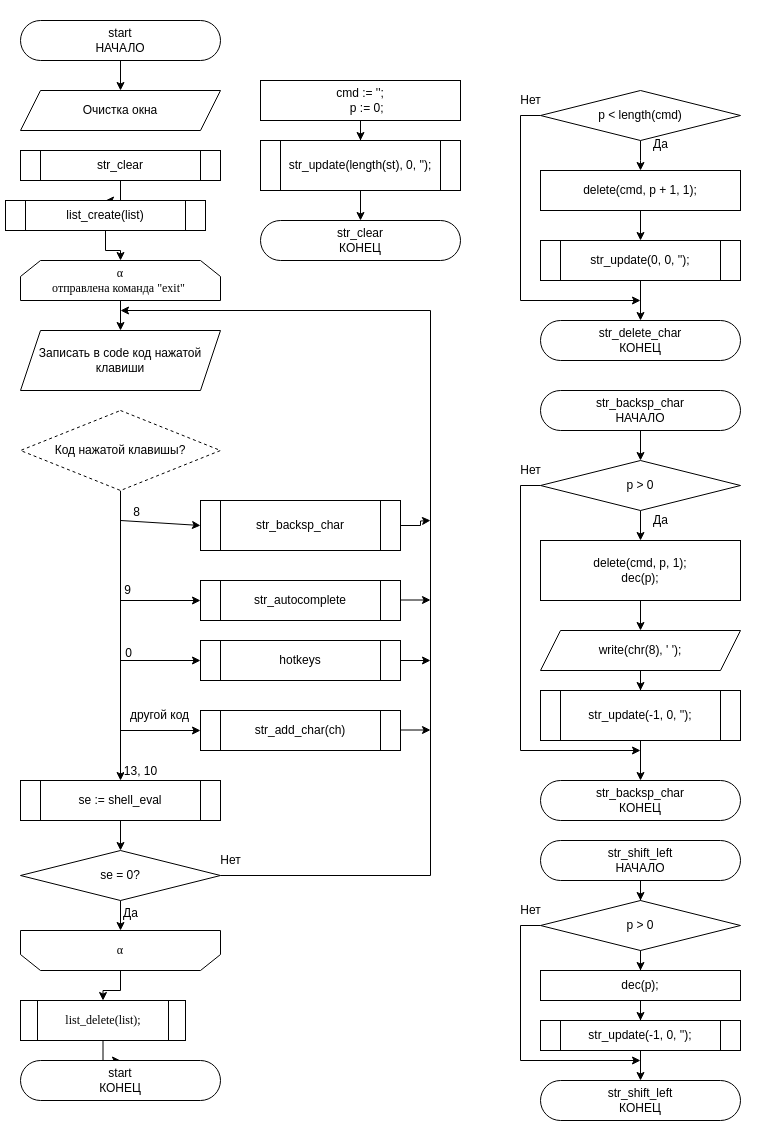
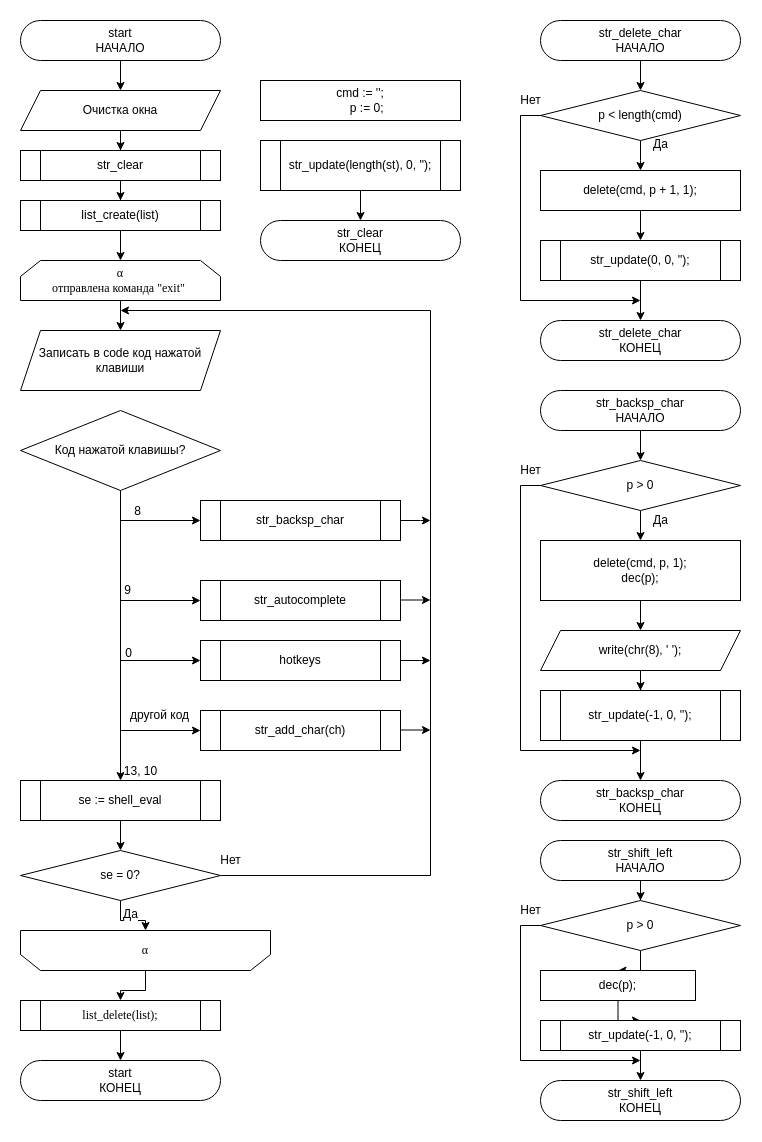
  <mxCell id="0" />
  <mxCell id="1" parent="0" />
  <mxCell id="2" value="" style="edgeStyle=orthogonalEdgeStyle;rounded=0;orthogonalLoop=1;jettySize=auto;html=1;strokeWidth=1;fontSize=12;" edge="1" parent="1" source="3" target="5"><mxGeometry relative="1" as="geometry" /></mxCell>
  <mxCell id="3" value="start&lt;br style=&quot;font-size: 12px;&quot;&gt;НАЧАЛО" style="rounded=1;whiteSpace=wrap;html=1;arcSize=50;strokeWidth=1;fontSize=12;" vertex="1" parent="1"><mxGeometry x="20" y="20" width="200" height="40" as="geometry" /></mxCell>
+ <mxCell id="4" value="" style="edgeStyle=orthogonalEdgeStyle;rounded=0;orthogonalLoop=1;jettySize=auto;html=1;strokeWidth=1;fontSize=12;" edge="1" parent="1" source="5" target="7"><mxGeometry relative="1" as="geometry" /></mxCell>
  <mxCell id="5" value="Очистка окна" style="shape=parallelogram;perimeter=parallelogramPerimeter;whiteSpace=wrap;html=1;fixedSize=1;strokeWidth=1;fontSize=12;" vertex="1" parent="1"><mxGeometry x="20" y="90" width="200" height="40" as="geometry" /></mxCell>
  <mxCell id="6" value="" style="edgeStyle=orthogonalEdgeStyle;rounded=0;orthogonalLoop=1;jettySize=auto;html=1;strokeWidth=1;fontSize=12;" edge="1" parent="1" source="7" target="9"><mxGeometry relative="1" as="geometry" /></mxCell>
  <mxCell id="7" value="str_clear" style="shape=process;whiteSpace=wrap;html=1;backgroundOutline=1;strokeWidth=1;fontSize=12;" vertex="1" parent="1"><mxGeometry x="20" y="150" width="200" height="30" as="geometry" /></mxCell>
  <mxCell id="8" value="" style="edgeStyle=orthogonalEdgeStyle;rounded=0;orthogonalLoop=1;jettySize=auto;html=1;strokeWidth=1;fontSize=12;" edge="1" parent="1" source="9" target="11"><mxGeometry relative="1" as="geometry" /></mxCell>
- <mxCell id="9" value="list_create(list)" style="shape=process;whiteSpace=wrap;html=1;backgroundOutline=1;strokeWidth=1;fontSize=12;" vertex="1" parent="1"><mxGeometry x="5" y="200" width="200" height="30" as="geometry" /></mxCell>
+ <mxCell id="9" value="list_create(list)" style="shape=process;whiteSpace=wrap;html=1;backgroundOutline=1;strokeWidth=1;fontSize=12;" vertex="1" parent="1"><mxGeometry x="20" y="200" width="200" height="30" as="geometry" /></mxCell>
  <mxCell id="10" value="" style="edgeStyle=orthogonalEdgeStyle;rounded=0;orthogonalLoop=1;jettySize=auto;html=1;strokeWidth=1;fontSize=12;" edge="1" parent="1" source="11" target="21"><mxGeometry relative="1" as="geometry" /></mxCell>
  <mxCell id="11" value="α&lt;br style=&quot;font-size: 12px;&quot;&gt;отправлена команда &quot;exit&quot;&amp;nbsp;" style="shape=loopLimit;whiteSpace=wrap;html=1;rounded=0;shadow=0;strokeWidth=1;fillColor=#ffffff;fontFamily=Times New Roman;fontSize=12;" vertex="1" parent="1"><mxGeometry x="20" y="260" width="200" height="40" as="geometry" /></mxCell>
  <mxCell id="12" value="13, 10" style="edgeStyle=orthogonalEdgeStyle;rounded=0;orthogonalLoop=1;jettySize=auto;html=1;strokeWidth=1;entryX=0.5;entryY=0;entryDx=0;entryDy=0;fontSize=12;" edge="1" parent="1" source="13" target="15"><mxGeometry x="0.941" y="20" relative="1" as="geometry"><mxPoint x="120" y="490" as="targetPoint" /><mxPoint as="offset" /></mxGeometry></mxCell>
- <mxCell id="13" value="Код нажатой клавишы?" style="rhombus;whiteSpace=wrap;html=1;strokeWidth=1;fontSize=12;dashed=1;" vertex="1" parent="1"><mxGeometry x="20" y="410" width="200" height="80" as="geometry" /></mxCell>
+ <mxCell id="13" value="Код нажатой клавишы?" style="rhombus;whiteSpace=wrap;html=1;strokeWidth=1;fontSize=12;" vertex="1" parent="1"><mxGeometry x="20" y="410" width="200" height="80" as="geometry" /></mxCell>
  <mxCell id="14" value="" style="edgeStyle=orthogonalEdgeStyle;rounded=0;orthogonalLoop=1;jettySize=auto;html=1;strokeWidth=1;fontSize=12;" edge="1" parent="1" source="15" target="18"><mxGeometry relative="1" as="geometry" /></mxCell>
  <mxCell id="15" value="se :=&amp;nbsp;shell_eval" style="shape=process;whiteSpace=wrap;html=1;backgroundOutline=1;strokeWidth=1;fontSize=12;" vertex="1" parent="1"><mxGeometry x="20" y="780" width="200" height="40" as="geometry" /></mxCell>
  <mxCell id="16" value="Да" style="edgeStyle=orthogonalEdgeStyle;rounded=0;orthogonalLoop=1;jettySize=auto;html=1;strokeWidth=1;fontSize=12;" edge="1" parent="1" source="18" target="20"><mxGeometry x="-0.5" y="10" relative="1" as="geometry"><mxPoint as="offset" /></mxGeometry></mxCell>
  <mxCell id="17" value="Нет" style="edgeStyle=orthogonalEdgeStyle;rounded=0;orthogonalLoop=1;jettySize=auto;html=1;strokeWidth=1;fontSize=12;exitX=1;exitY=0.5;exitDx=0;exitDy=0;" edge="1" parent="1" source="18"><mxGeometry x="-0.982" y="15" relative="1" as="geometry"><mxPoint x="120" y="310" as="targetPoint" /><Array as="points"><mxPoint x="430" y="875" /><mxPoint x="430" y="310" /></Array><mxPoint as="offset" /></mxGeometry></mxCell>
  <mxCell id="18" value="se = 0?" style="rhombus;whiteSpace=wrap;html=1;strokeWidth=1;fontSize=12;" vertex="1" parent="1"><mxGeometry x="20" y="850" width="200" height="50" as="geometry" /></mxCell>
  <mxCell id="19" value="" style="edgeStyle=orthogonalEdgeStyle;rounded=0;orthogonalLoop=1;jettySize=auto;html=1;strokeWidth=1;fontSize=12;" edge="1" parent="1" source="20" target="39"><mxGeometry relative="1" as="geometry" /></mxCell>
- <mxCell id="20" value="α" style="shape=loopLimit;whiteSpace=wrap;html=1;rounded=0;shadow=0;strokeWidth=1;fillColor=#ffffff;fontFamily=Times New Roman;fontSize=12;direction=west;" vertex="1" parent="1"><mxGeometry x="20" y="930" width="200" height="40" as="geometry" /></mxCell>
+ <mxCell id="20" value="α" style="shape=loopLimit;whiteSpace=wrap;html=1;rounded=0;shadow=0;strokeWidth=1;fillColor=#ffffff;fontFamily=Times New Roman;fontSize=12;direction=west;" vertex="1" parent="1"><mxGeometry x="20" y="930" width="250" height="40" as="geometry" /></mxCell>
  <mxCell id="21" value="Записать в&amp;nbsp;code код нажатой клавиши" style="shape=parallelogram;perimeter=parallelogramPerimeter;whiteSpace=wrap;html=1;fixedSize=1;strokeWidth=1;fontSize=12;" vertex="1" parent="1"><mxGeometry x="20" y="330" width="200" height="60" as="geometry" /></mxCell>
  <mxCell id="22" value="" style="edgeStyle=orthogonalEdgeStyle;rounded=0;orthogonalLoop=1;jettySize=auto;html=1;strokeWidth=1;fontSize=12;" edge="1" parent="1" source="23"><mxGeometry relative="1" as="geometry"><mxPoint x="430" y="520" as="targetPoint" /></mxGeometry></mxCell>
- <mxCell id="23" value="str_backsp_char" style="shape=process;whiteSpace=wrap;html=1;backgroundOutline=1;strokeWidth=1;fontSize=12;" vertex="1" parent="1"><mxGeometry x="200" y="500" width="200" height="50" as="geometry" /></mxCell>
+ <mxCell id="23" value="str_backsp_char" style="shape=process;whiteSpace=wrap;html=1;backgroundOutline=1;strokeWidth=1;fontSize=12;" vertex="1" parent="1"><mxGeometry x="200" y="500" width="200" height="40" as="geometry" /></mxCell>
  <mxCell id="24" value="" style="endArrow=classic;html=1;strokeWidth=1;fontSize=12;entryX=0;entryY=0.5;entryDx=0;entryDy=0;" edge="1" parent="1" target="23"><mxGeometry width="50" height="50" relative="1" as="geometry"><mxPoint x="120" y="520" as="sourcePoint" /><mxPoint x="180" y="520" as="targetPoint" /></mxGeometry></mxCell>
  <mxCell id="25" value="8" style="edgeLabel;html=1;align=center;verticalAlign=middle;resizable=0;points=[];fontSize=12;" vertex="1" connectable="0" parent="24"><mxGeometry x="-0.367" relative="1" as="geometry"><mxPoint x="-9" y="-10" as="offset" /></mxGeometry></mxCell>
  <mxCell id="26" value="str_autocomplete" style="shape=process;whiteSpace=wrap;html=1;backgroundOutline=1;strokeWidth=1;fontSize=12;" vertex="1" parent="1"><mxGeometry x="200" y="580" width="200" height="40" as="geometry" /></mxCell>
  <mxCell id="27" value="9" style="edgeLabel;html=1;align=center;verticalAlign=middle;resizable=0;points=[];fontSize=12;" vertex="1" connectable="0" parent="1"><mxGeometry x="130" y="590" as="geometry"><mxPoint x="-4" y="-1" as="offset" /></mxGeometry></mxCell>
  <mxCell id="28" value="" style="endArrow=classic;html=1;strokeWidth=1;fontSize=12;entryX=0;entryY=0.5;entryDx=0;entryDy=0;" edge="1" parent="1" target="26"><mxGeometry width="50" height="50" relative="1" as="geometry"><mxPoint x="120" y="600" as="sourcePoint" /><mxPoint x="190" y="530" as="targetPoint" /></mxGeometry></mxCell>
  <mxCell id="29" value="hotkeys" style="shape=process;whiteSpace=wrap;html=1;backgroundOutline=1;strokeWidth=1;fontSize=12;" vertex="1" parent="1"><mxGeometry x="200" y="640" width="200" height="40" as="geometry" /></mxCell>
  <mxCell id="30" value="0" style="edgeLabel;html=1;align=center;verticalAlign=middle;resizable=0;points=[];fontSize=12;" vertex="1" connectable="0" parent="1"><mxGeometry x="130" y="650" as="geometry"><mxPoint x="-3" y="2" as="offset" /></mxGeometry></mxCell>
  <mxCell id="31" value="" style="endArrow=classic;html=1;strokeWidth=1;fontSize=12;entryX=0;entryY=0.5;entryDx=0;entryDy=0;" edge="1" parent="1" target="29"><mxGeometry width="50" height="50" relative="1" as="geometry"><mxPoint x="120" y="660" as="sourcePoint" /><mxPoint x="180" y="710" as="targetPoint" /></mxGeometry></mxCell>
  <mxCell id="32" value="str_add_char(ch)" style="shape=process;whiteSpace=wrap;html=1;backgroundOutline=1;strokeWidth=1;fontSize=12;" vertex="1" parent="1"><mxGeometry x="200" y="710" width="200" height="40" as="geometry" /></mxCell>
  <mxCell id="33" value="другой код" style="edgeLabel;html=1;align=center;verticalAlign=middle;resizable=0;points=[];fontSize=12;" vertex="1" connectable="0" parent="1"><mxGeometry x="160" y="710" as="geometry"><mxPoint x="-2" y="4" as="offset" /></mxGeometry></mxCell>
  <mxCell id="34" value="" style="endArrow=classic;html=1;strokeWidth=1;fontSize=12;entryX=0;entryY=0.5;entryDx=0;entryDy=0;" edge="1" parent="1" target="32"><mxGeometry width="50" height="50" relative="1" as="geometry"><mxPoint x="120" y="730" as="sourcePoint" /><mxPoint x="180" y="780" as="targetPoint" /></mxGeometry></mxCell>
  <mxCell id="35" value="" style="edgeStyle=orthogonalEdgeStyle;rounded=0;orthogonalLoop=1;jettySize=auto;html=1;strokeWidth=1;fontSize=12;" edge="1" parent="1"><mxGeometry relative="1" as="geometry"><mxPoint x="400" y="599.5" as="sourcePoint" /><mxPoint x="430" y="599.5" as="targetPoint" /></mxGeometry></mxCell>
  <mxCell id="36" value="" style="edgeStyle=orthogonalEdgeStyle;rounded=0;orthogonalLoop=1;jettySize=auto;html=1;strokeWidth=1;fontSize=12;" edge="1" parent="1"><mxGeometry relative="1" as="geometry"><mxPoint x="400" y="660" as="sourcePoint" /><mxPoint x="430" y="660" as="targetPoint" /></mxGeometry></mxCell>
  <mxCell id="37" value="" style="edgeStyle=orthogonalEdgeStyle;rounded=0;orthogonalLoop=1;jettySize=auto;html=1;strokeWidth=1;fontSize=12;" edge="1" parent="1"><mxGeometry relative="1" as="geometry"><mxPoint x="400" y="729.5" as="sourcePoint" /><mxPoint x="430" y="729.5" as="targetPoint" /></mxGeometry></mxCell>
  <mxCell id="38" value="" style="edgeStyle=orthogonalEdgeStyle;rounded=0;orthogonalLoop=1;jettySize=auto;html=1;strokeWidth=1;fontSize=12;" edge="1" parent="1" source="39" target="40"><mxGeometry relative="1" as="geometry" /></mxCell>
- <mxCell id="39" value="list_delete(list);" style="shape=process;whiteSpace=wrap;html=1;backgroundOutline=1;rounded=0;shadow=0;fontFamily=Times New Roman;strokeWidth=1;" vertex="1" parent="1"><mxGeometry x="20" y="1000" width="165" height="40" as="geometry" /></mxCell>
+ <mxCell id="39" value="list_delete(list);" style="shape=process;whiteSpace=wrap;html=1;backgroundOutline=1;rounded=0;shadow=0;fontFamily=Times New Roman;strokeWidth=1;" vertex="1" parent="1"><mxGeometry x="20" y="1000" width="200" height="30" as="geometry" /></mxCell>
  <mxCell id="40" value="start&lt;br style=&quot;font-size: 12px&quot;&gt;КОНЕЦ" style="rounded=1;whiteSpace=wrap;html=1;arcSize=50;strokeWidth=1;fontSize=12;" vertex="1" parent="1"><mxGeometry x="20" y="1060" width="200" height="40" as="geometry" /></mxCell>
- <mxCell id="41" value="" style="edgeStyle=orthogonalEdgeStyle;rounded=0;orthogonalLoop=1;jettySize=auto;html=1;strokeWidth=1;fontSize=12;" edge="1" parent="1" source="42" target="44"><mxGeometry relative="1" as="geometry" /></mxCell>
  <mxCell id="42" value="&lt;div&gt;cmd := '';&lt;/div&gt;&lt;div&gt;&amp;nbsp; &amp;nbsp; p := 0;&lt;/div&gt;" style="rounded=0;whiteSpace=wrap;html=1;strokeWidth=1;fontSize=12;" vertex="1" parent="1"><mxGeometry x="260" y="80" width="200" height="40" as="geometry" /></mxCell>
  <mxCell id="43" value="" style="edgeStyle=orthogonalEdgeStyle;rounded=0;orthogonalLoop=1;jettySize=auto;html=1;strokeWidth=1;fontSize=12;" edge="1" parent="1" source="44" target="45"><mxGeometry relative="1" as="geometry" /></mxCell>
  <mxCell id="44" value="str_update(length(st), 0, '');" style="shape=process;whiteSpace=wrap;html=1;backgroundOutline=1;rounded=0;strokeWidth=1;" vertex="1" parent="1"><mxGeometry x="260" y="140" width="200" height="50" as="geometry" /></mxCell>
  <mxCell id="45" value="str_clear&lt;br style=&quot;font-size: 12px&quot;&gt;КОНЕЦ" style="rounded=1;whiteSpace=wrap;html=1;arcSize=50;strokeWidth=1;fontSize=12;" vertex="1" parent="1"><mxGeometry x="260" y="220" width="200" height="40" as="geometry" /></mxCell>
+ <mxCell id="46" value="" style="edgeStyle=orthogonalEdgeStyle;rounded=0;orthogonalLoop=1;jettySize=auto;html=1;strokeWidth=1;fontSize=12;" edge="1" parent="1" source="47" target="50"><mxGeometry relative="1" as="geometry" /></mxCell>
+ <mxCell id="47" value="str_delete_char&lt;br style=&quot;font-size: 12px&quot;&gt;НАЧАЛО" style="rounded=1;whiteSpace=wrap;html=1;arcSize=50;strokeWidth=1;fontSize=12;" vertex="1" parent="1"><mxGeometry x="540" y="20" width="200" height="40" as="geometry" /></mxCell>
  <mxCell id="48" value="Да" style="edgeStyle=orthogonalEdgeStyle;rounded=0;orthogonalLoop=1;jettySize=auto;html=1;strokeWidth=1;fontSize=12;" edge="1" parent="1" source="50"><mxGeometry x="-0.733" y="20" relative="1" as="geometry"><mxPoint x="640" y="170" as="targetPoint" /><mxPoint as="offset" /></mxGeometry></mxCell>
  <mxCell id="49" value="Нет" style="edgeStyle=orthogonalEdgeStyle;rounded=0;orthogonalLoop=1;jettySize=auto;html=1;strokeWidth=1;fontSize=12;exitX=0;exitY=0.5;exitDx=0;exitDy=0;" edge="1" parent="1" source="50"><mxGeometry x="-0.939" y="-15" relative="1" as="geometry"><mxPoint x="640" y="300" as="targetPoint" /><Array as="points"><mxPoint x="520" y="115" /><mxPoint x="520" y="300" /></Array><mxPoint as="offset" /></mxGeometry></mxCell>
  <mxCell id="50" value="p &amp;lt; length(cmd)" style="rhombus;whiteSpace=wrap;html=1;strokeWidth=1;fontSize=12;" vertex="1" parent="1"><mxGeometry x="540" y="90" width="200" height="50" as="geometry" /></mxCell>
  <mxCell id="51" value="" style="edgeStyle=orthogonalEdgeStyle;rounded=0;orthogonalLoop=1;jettySize=auto;html=1;strokeWidth=1;fontSize=12;" edge="1" parent="1" source="52" target="54"><mxGeometry relative="1" as="geometry" /></mxCell>
  <mxCell id="52" value="delete(cmd, p + 1, 1);" style="rounded=0;whiteSpace=wrap;html=1;strokeWidth=1;fontSize=12;" vertex="1" parent="1"><mxGeometry x="540" y="170" width="200" height="40" as="geometry" /></mxCell>
  <mxCell id="53" value="" style="edgeStyle=orthogonalEdgeStyle;rounded=0;orthogonalLoop=1;jettySize=auto;html=1;strokeWidth=1;fontSize=12;" edge="1" parent="1" source="54" target="55"><mxGeometry relative="1" as="geometry" /></mxCell>
  <mxCell id="54" value="str_update(0, 0, '');" style="shape=process;whiteSpace=wrap;html=1;backgroundOutline=1;rounded=0;strokeWidth=1;" vertex="1" parent="1"><mxGeometry x="540" y="240" width="200" height="40" as="geometry" /></mxCell>
  <mxCell id="55" value="str_delete_char&lt;br style=&quot;font-size: 12px&quot;&gt;КОНЕЦ" style="rounded=1;whiteSpace=wrap;html=1;arcSize=50;strokeWidth=1;fontSize=12;" vertex="1" parent="1"><mxGeometry x="540" y="320" width="200" height="40" as="geometry" /></mxCell>
  <mxCell id="56" value="" style="edgeStyle=orthogonalEdgeStyle;rounded=0;orthogonalLoop=1;jettySize=auto;html=1;strokeWidth=1;fontSize=12;" edge="1" parent="1" source="57" target="60"><mxGeometry relative="1" as="geometry" /></mxCell>
  <mxCell id="57" value="str_backsp_char&lt;br style=&quot;font-size: 12px&quot;&gt;НАЧАЛО" style="rounded=1;whiteSpace=wrap;html=1;arcSize=50;strokeWidth=1;fontSize=12;" vertex="1" parent="1"><mxGeometry x="540" y="390" width="200" height="40" as="geometry" /></mxCell>
  <mxCell id="58" value="Да" style="edgeStyle=orthogonalEdgeStyle;rounded=0;orthogonalLoop=1;jettySize=auto;html=1;strokeWidth=1;fontSize=12;" edge="1" parent="1" source="60" target="62"><mxGeometry x="-0.6" y="20" relative="1" as="geometry"><mxPoint as="offset" /></mxGeometry></mxCell>
  <mxCell id="59" value="Нет" style="edgeStyle=orthogonalEdgeStyle;rounded=0;orthogonalLoop=1;jettySize=auto;html=1;strokeWidth=1;fontSize=12;exitX=0;exitY=0.5;exitDx=0;exitDy=0;" edge="1" parent="1" source="60"><mxGeometry x="-0.951" y="-15" relative="1" as="geometry"><mxPoint x="640" y="750" as="targetPoint" /><Array as="points"><mxPoint x="520" y="485" /><mxPoint x="520" y="750" /></Array><mxPoint as="offset" /></mxGeometry></mxCell>
  <mxCell id="60" value="p &amp;gt; 0" style="rhombus;whiteSpace=wrap;html=1;strokeWidth=1;fontSize=12;" vertex="1" parent="1"><mxGeometry x="540" y="460" width="200" height="50" as="geometry" /></mxCell>
  <mxCell id="61" value="" style="edgeStyle=orthogonalEdgeStyle;rounded=0;orthogonalLoop=1;jettySize=auto;html=1;strokeWidth=1;fontSize=12;" edge="1" parent="1" source="62" target="64"><mxGeometry relative="1" as="geometry" /></mxCell>
  <mxCell id="62" value="delete(cmd, p, 1);&lt;br&gt;dec(p);" style="whiteSpace=wrap;html=1;strokeWidth=1;" vertex="1" parent="1"><mxGeometry x="540" y="540" width="200" height="60" as="geometry" /></mxCell>
  <mxCell id="63" value="" style="edgeStyle=orthogonalEdgeStyle;rounded=0;orthogonalLoop=1;jettySize=auto;html=1;strokeWidth=1;fontSize=12;" edge="1" parent="1" source="64" target="66"><mxGeometry relative="1" as="geometry" /></mxCell>
  <mxCell id="64" value="write(chr(8), ' ');" style="shape=parallelogram;perimeter=parallelogramPerimeter;whiteSpace=wrap;html=1;fixedSize=1;strokeWidth=1;" vertex="1" parent="1"><mxGeometry x="540" y="630" width="200" height="40" as="geometry" /></mxCell>
  <mxCell id="65" value="" style="edgeStyle=orthogonalEdgeStyle;rounded=0;orthogonalLoop=1;jettySize=auto;html=1;strokeWidth=1;fontSize=12;" edge="1" parent="1" source="66" target="67"><mxGeometry relative="1" as="geometry" /></mxCell>
  <mxCell id="66" value="str_update(-1, 0, '');" style="shape=process;whiteSpace=wrap;html=1;backgroundOutline=1;strokeWidth=1;" vertex="1" parent="1"><mxGeometry x="540" y="690" width="200" height="50" as="geometry" /></mxCell>
  <mxCell id="67" value="str_backsp_char&lt;br style=&quot;font-size: 12px&quot;&gt;КОНЕЦ" style="rounded=1;whiteSpace=wrap;html=1;arcSize=50;strokeWidth=1;fontSize=12;" vertex="1" parent="1"><mxGeometry x="540" y="780" width="200" height="40" as="geometry" /></mxCell>
  <mxCell id="68" value="" style="edgeStyle=orthogonalEdgeStyle;rounded=0;orthogonalLoop=1;jettySize=auto;html=1;strokeWidth=1;fontSize=12;" edge="1" parent="1" source="69" target="72"><mxGeometry relative="1" as="geometry" /></mxCell>
  <mxCell id="69" value="str_shift_left&lt;br style=&quot;font-size: 12px&quot;&gt;НАЧАЛО" style="rounded=1;whiteSpace=wrap;html=1;arcSize=50;strokeWidth=1;fontSize=12;" vertex="1" parent="1"><mxGeometry x="540" y="840" width="200" height="40" as="geometry" /></mxCell>
  <mxCell id="70" value="" style="edgeStyle=orthogonalEdgeStyle;rounded=0;orthogonalLoop=1;jettySize=auto;html=1;strokeWidth=1;fontSize=12;" edge="1" parent="1" source="72" target="74"><mxGeometry relative="1" as="geometry" /></mxCell>
  <mxCell id="71" value="Нет" style="edgeStyle=orthogonalEdgeStyle;rounded=0;orthogonalLoop=1;jettySize=auto;html=1;strokeWidth=1;fontSize=12;exitX=0;exitY=0.5;exitDx=0;exitDy=0;" edge="1" parent="1" source="72"><mxGeometry x="-0.927" y="-15" relative="1" as="geometry"><mxPoint x="640" y="1060" as="targetPoint" /><Array as="points"><mxPoint x="520" y="925" /><mxPoint x="520" y="1060" /></Array><mxPoint as="offset" /></mxGeometry></mxCell>
  <mxCell id="72" value="p &amp;gt; 0" style="rhombus;whiteSpace=wrap;html=1;strokeWidth=1;fontSize=12;" vertex="1" parent="1"><mxGeometry x="540" y="900" width="200" height="50" as="geometry" /></mxCell>
  <mxCell id="73" value="" style="edgeStyle=orthogonalEdgeStyle;rounded=0;orthogonalLoop=1;jettySize=auto;html=1;strokeWidth=1;fontSize=12;" edge="1" parent="1" source="74" target="76"><mxGeometry relative="1" as="geometry" /></mxCell>
- <mxCell id="74" value="dec(p);" style="whiteSpace=wrap;html=1;strokeWidth=1;" vertex="1" parent="1"><mxGeometry x="540" y="970" width="200" height="30" as="geometry" /></mxCell>
+ <mxCell id="74" value="dec(p);" style="whiteSpace=wrap;html=1;strokeWidth=1;" vertex="1" parent="1"><mxGeometry x="540" y="970" width="155" height="30" as="geometry" /></mxCell>
  <mxCell id="75" value="" style="edgeStyle=orthogonalEdgeStyle;rounded=0;orthogonalLoop=1;jettySize=auto;html=1;strokeWidth=1;fontSize=12;" edge="1" parent="1" source="76" target="77"><mxGeometry relative="1" as="geometry" /></mxCell>
  <mxCell id="76" value="str_update(-1, 0, '');" style="shape=process;whiteSpace=wrap;html=1;backgroundOutline=1;strokeWidth=1;" vertex="1" parent="1"><mxGeometry x="540" y="1020" width="200" height="30" as="geometry" /></mxCell>
  <mxCell id="77" value="str_shift_left&lt;br style=&quot;font-size: 12px&quot;&gt;КОНЕЦ" style="rounded=1;whiteSpace=wrap;html=1;arcSize=50;strokeWidth=1;fontSize=12;" vertex="1" parent="1"><mxGeometry x="540" y="1080" width="200" height="40" as="geometry" /></mxCell>
